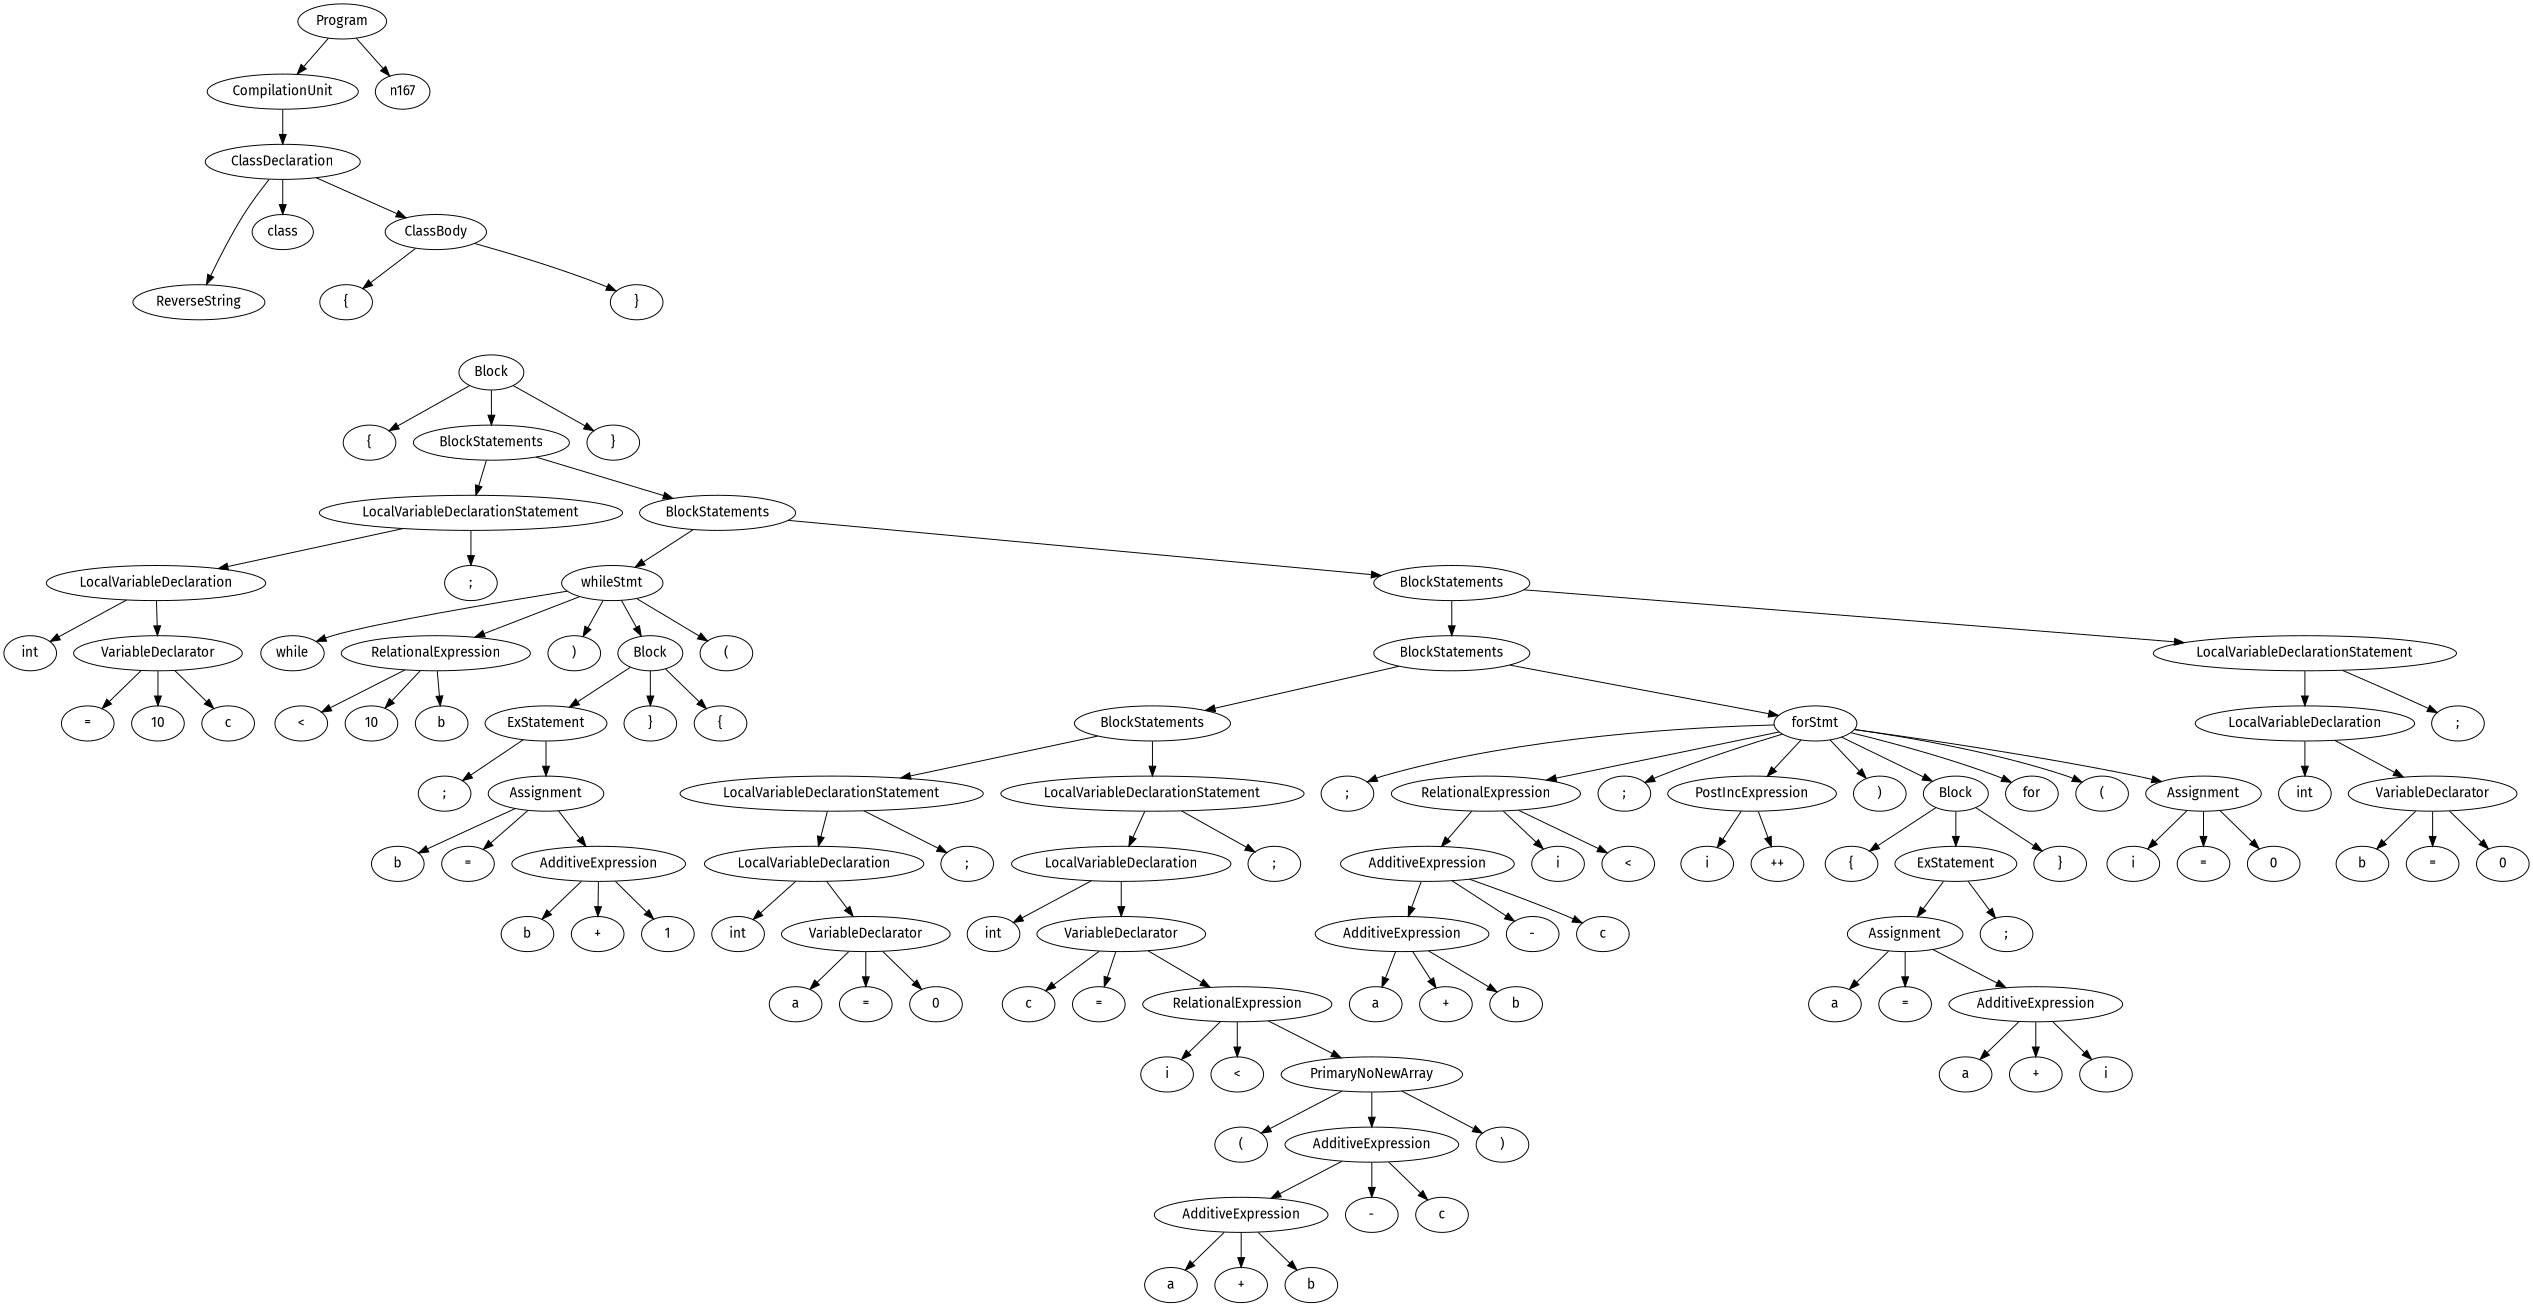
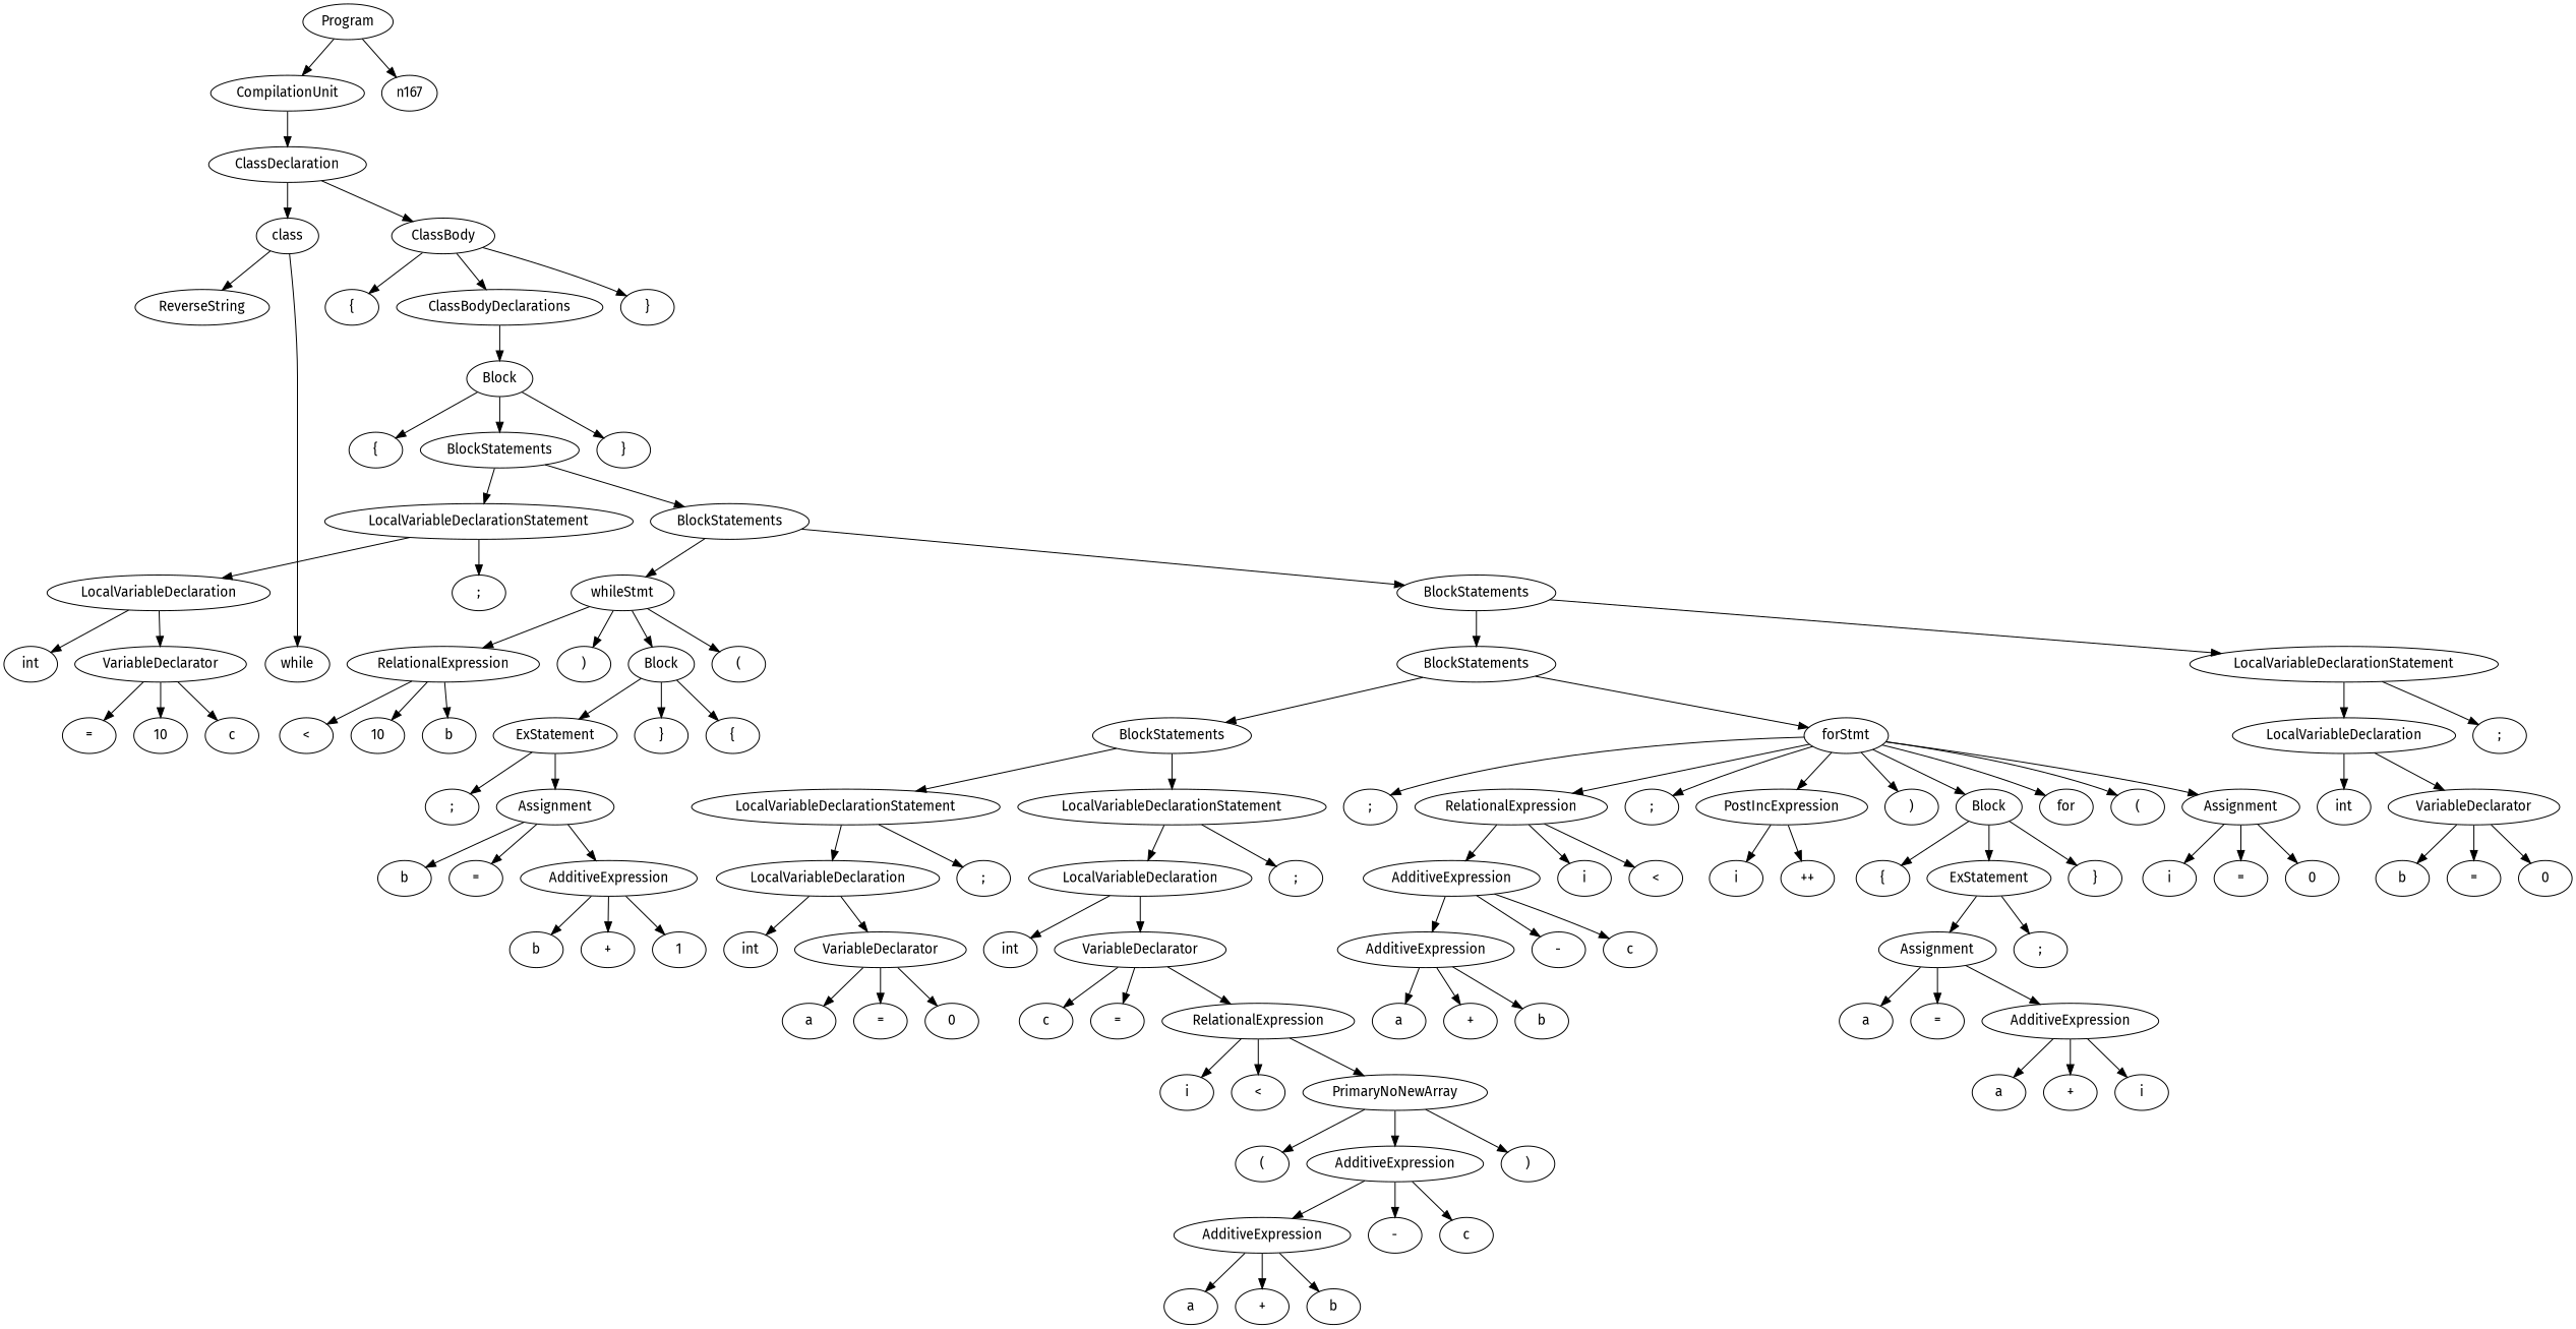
  digraph {
    fontname="Fira Sans"
    node [fontname="Fira Sans"]
    edge [fontname="Fira Sans"]
    n1 [label=class]
    n2 [label=ReverseString]
    n3 [label="{"]
    n4 [label="{"]
    n5 [label=int]
    n6 [label=a]
    n7 [label="="]
    n8 [label=0]
    n9 [label=VariableDeclarator]
    n10 [label=LocalVariableDeclaration]
    n11 [label=";"]
    n12 [label=LocalVariableDeclarationStatement]
    n13 [label=int]
    n14 [label=c]
    n15 [label="="]
    n16 [label=i]
    n17 [label="<"]
    n18 [label="("]
    n19 [label=a]
    n20 [label="+"]
    n21 [label=b]
    n22 [label=AdditiveExpression]
    n23 [label="-"]
    n24 [label=c]
    n25 [label=AdditiveExpression]
    n26 [label=")"]
    n27 [label=PrimaryNoNewArray]
    n28 [label=RelationalExpression]
    n29 [label=VariableDeclarator]
    n30 [label=LocalVariableDeclaration]
    n31 [label=";"]
    n32 [label=LocalVariableDeclarationStatement]
    n33 [label=BlockStatements]
    n34 [label=for]
    n35 [label="("]
    n36 [label=i]
    n37 [label="="]
    n38 [label=0]
    n39 [label=Assignment]
    n40 [label=";"]
    n41 [label=i]
    n42 [label="<"]
    n43 [label=a]
    n44 [label="+"]
    n45 [label=b]
    n46 [label=AdditiveExpression]
    n47 [label="-"]
    n48 [label=c]
    n49 [label=AdditiveExpression]
    n50 [label=RelationalExpression]
    n51 [label=";"]
    n52 [label=i]
    n53 [label="++"]
    n54 [label=PostIncExpression]
    n55 [label=")"]
    n56 [label="{"]
    n57 [label=a]
    n58 [label="="]
    n59 [label=a]
    n60 [label="+"]
    n61 [label=i]
    n62 [label=AdditiveExpression]
    n63 [label=Assignment]
    n64 [label=";"]
    n65 [label=ExStatement]
    n66 [label="}"]
    n67 [label=Block]
    n68 [label=forStmt]
    n69 [label=BlockStatements]
    n70 [label=int]
    n71 [label=b]
    n72 [label="="]
    n73 [label=0]
    n74 [label=VariableDeclarator]
    n75 [label=LocalVariableDeclaration]
    n76 [label=";"]
    n77 [label=LocalVariableDeclarationStatement]
    n78 [label=BlockStatements]
    n79 [label=while]
    n80 [label="("]
    n81 [label=b]
    n82 [label="<"]
    n83 [label=10]
    n84 [label=RelationalExpression]
    n85 [label=")"]
    n86 [label="{"]
    n87 [label=b]
    n88 [label="="]
    n89 [label=b]
    n90 [label="+"]
    n91 [label=1]
    n92 [label=AdditiveExpression]
    n93 [label=Assignment]
    n94 [label=";"]
    n95 [label=ExStatement]
    n96 [label="}"]
    n97 [label=Block]
    n98 [label=whileStmt]
    n99 [label=BlockStatements]
    n100 [label=int]
    n101 [label=c]
    n102 [label="="]
    n103 [label=10]
    n104 [label=VariableDeclarator]
    n105 [label=LocalVariableDeclaration]
    n106 [label=";"]
    n107 [label=LocalVariableDeclarationStatement]
    n108 [label=BlockStatements]
    n109 [label="}"]
    n110 [label=Block]
+   n111 [label=ClassBodyDeclarations]
    n112 [label="}"]
    n113 [label=ClassBody]
    n114 [label=ClassDeclaration]
    n115 [label=CompilationUnit]
    n116 [label=Program]
    n117 [label=n167]
    n9 -> n6
    n9 -> n7
    n9 -> n8
    n10 -> n5
    n10 -> n9
    n12 -> n10
    n12 -> n11
    n22 -> n19
    n22 -> n20
    n22 -> n21
    n25 -> n22
    n25 -> n23
    n25 -> n24
    n27 -> n18
    n27 -> n25
    n27 -> n26
    n28 -> n16
    n28 -> n17
    n28 -> n27
    n29 -> n14
    n29 -> n15
    n29 -> n28
    n30 -> n13
    n30 -> n29
    n32 -> n30
    n32 -> n31
    n33 -> n12
    n33 -> n32
    n39 -> n36
    n39 -> n37
    n39 -> n38
    n46 -> n43
    n46 -> n44
    n46 -> n45
    n49 -> n46
    n49 -> n47
    n49 -> n48
    n50 -> n41
    n50 -> n42
    n50 -> n49
    n54 -> n52
    n54 -> n53
    n62 -> n59
    n62 -> n60
    n62 -> n61
    n63 -> n57
    n63 -> n58
    n63 -> n62
    n65 -> n63
    n65 -> n64
    n67 -> n56
    n67 -> n65
    n67 -> n66
    n68 -> n34
    n68 -> n35
    n68 -> n39
    n68 -> n40
    n68 -> n50
    n68 -> n51
    n68 -> n54
    n68 -> n55
    n68 -> n67
    n69 -> n33
    n69 -> n68
    n74 -> n71
    n74 -> n72
    n74 -> n73
    n75 -> n70
    n75 -> n74
    n77 -> n75
    n77 -> n76
    n78 -> n69
    n78 -> n77
    n84 -> n81
    n84 -> n82
    n84 -> n83
    n92 -> n89
    n92 -> n90
    n92 -> n91
    n93 -> n87
    n93 -> n88
    n93 -> n92
    n95 -> n93
    n95 -> n94
    n97 -> n86
    n97 -> n95
    n97 -> n96
-   n98 -> n79
+   n1 -> n79
    n98 -> n80
    n98 -> n84
    n98 -> n85
    n98 -> n97
    n99 -> n78
    n99 -> n98
    n104 -> n101
    n104 -> n102
    n104 -> n103
    n105 -> n100
    n105 -> n104
    n107 -> n105
    n107 -> n106
    n108 -> n99
    n108 -> n107
    n110 -> n4
    n110 -> n108
    n110 -> n109
+   n111 -> n110
    n113 -> n3
+   n113 -> n111
    n113 -> n112
    n114 -> n1
-   n114 -> n2
+   n1 -> n2
    n114 -> n113
    n115 -> n114
    n116 -> n115
    n116 -> n117
  }
